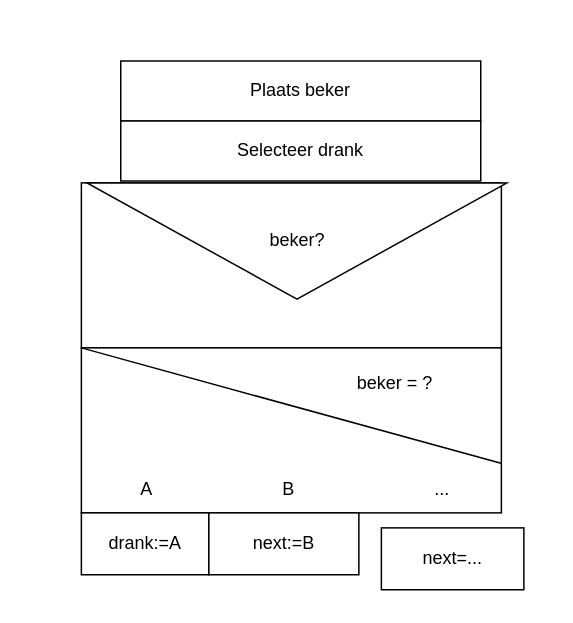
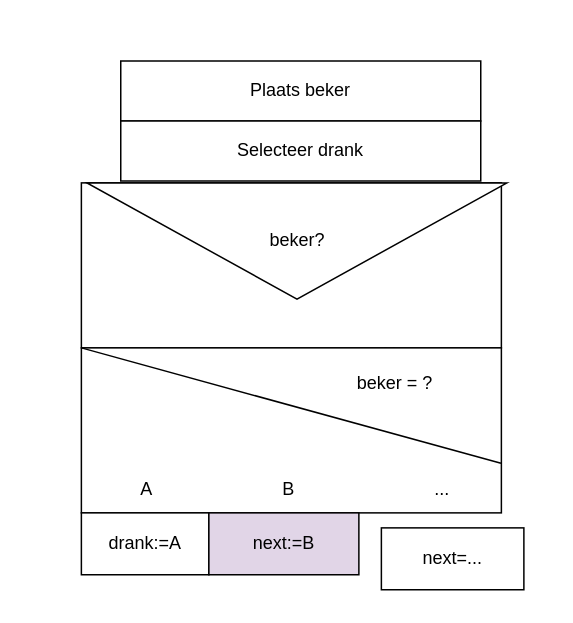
  <mxCell id="0" />
  <mxCell id="1" parent="0" />
  <mxCell id="2" value="Plaats beker" style="rounded=0;whiteSpace=wrap;html=1;" vertex="1" parent="1"><mxGeometry x="80" y="40" width="240" height="40" as="geometry" /></mxCell>
  <mxCell id="3" value="Selecteer drank" style="rounded=0;whiteSpace=wrap;html=1;" vertex="1" parent="1"><mxGeometry x="80" y="80" width="240" height="40" as="geometry" /></mxCell>
  <mxCell id="4" value="" style="rounded=0;whiteSpace=wrap;html=1;fillColor=default;" vertex="1" parent="1"><mxGeometry x="53.75" y="121.25" width="280" height="110" as="geometry" /></mxCell>
  <mxCell id="5" value="Ja&amp;nbsp; &amp;nbsp; &amp;nbsp; &amp;nbsp; &amp;nbsp; &amp;nbsp; &amp;nbsp; &amp;nbsp; &amp;nbsp; &amp;nbsp; &amp;nbsp; &amp;nbsp; &amp;nbsp; &amp;nbsp; &amp;nbsp; &amp;nbsp; &amp;nbsp; &amp;nbsp; &amp;nbsp; &amp;nbsp; &amp;nbsp; Nee" style="rounded=0;whiteSpace=wrap;html=1;fillColor=default;opacity=0;" vertex="1" parent="1"><mxGeometry x="20" y="221.25" width="340" height="30" as="geometry" /></mxCell>
  <mxCell id="6" value="beker?" style="triangle;whiteSpace=wrap;html=1;fillColor=default;rotation=90;horizontal=0;" vertex="1" parent="1"><mxGeometry x="158.75" y="20" width="77.5" height="280" as="geometry" /></mxCell>
  <mxCell id="7" value="" style="rounded=0;whiteSpace=wrap;html=1;fillColor=default;" vertex="1" parent="1"><mxGeometry x="53.75" y="231.25" width="280" height="110" as="geometry" /></mxCell>
  <mxCell id="8" value="" style="endArrow=none;html=1;entryX=0;entryY=0;entryDx=0;entryDy=0;exitX=0.911;exitY=-0.102;exitDx=0;exitDy=0;exitPerimeter=0;" edge="1" parent="1" target="7"><mxGeometry width="50" height="50" relative="1" as="geometry"><mxPoint x="333.49" y="308.19" as="sourcePoint" /><mxPoint x="283.75" y="240" as="targetPoint" /></mxGeometry></mxCell>
  <mxCell id="9" value="beker = ?" style="whiteSpace=wrap;html=1;opacity=0;" vertex="1" parent="1"><mxGeometry x="202.5" y="240" width="120" height="30" as="geometry" /></mxCell>
  <mxCell id="10" value="drank:=A" style="rounded=0;whiteSpace=wrap;html=1;" vertex="1" parent="1"><mxGeometry x="53.75" y="341.25" width="85" height="41.25" as="geometry" /></mxCell>
  <mxCell id="11" value="next=..." style="rounded=0;whiteSpace=wrap;html=1;" vertex="1" parent="1"><mxGeometry x="253.75" y="351.25" width="95" height="41.25" as="geometry" /></mxCell>
- <mxCell id="12" value="next:=B" style="rounded=0;whiteSpace=wrap;html=1;" vertex="1" parent="1"><mxGeometry x="138.75" y="341.25" width="100" height="41.25" as="geometry" /></mxCell>
+ <mxCell id="12" value="next:=B" style="rounded=0;whiteSpace=wrap;html=1;fillColor=#e1d5e7;" vertex="1" parent="1"><mxGeometry x="138.75" y="341.25" width="100" height="41.25" as="geometry" /></mxCell>
  <mxCell id="13" value="A&amp;nbsp; &amp;nbsp; &amp;nbsp; &amp;nbsp; &amp;nbsp; &amp;nbsp; &amp;nbsp; &amp;nbsp; &amp;nbsp; &amp;nbsp; &amp;nbsp; &amp;nbsp; &amp;nbsp; B&amp;nbsp; &amp;nbsp; &amp;nbsp; &amp;nbsp; &amp;nbsp; &amp;nbsp; &amp;nbsp; &amp;nbsp; &amp;nbsp; &amp;nbsp; &amp;nbsp; &amp;nbsp; &amp;nbsp; &amp;nbsp; ..." style="rounded=0;whiteSpace=wrap;html=1;opacity=0;" vertex="1" parent="1"><mxGeometry x="53.75" y="310" width="285" height="31.25" as="geometry" /></mxCell>
